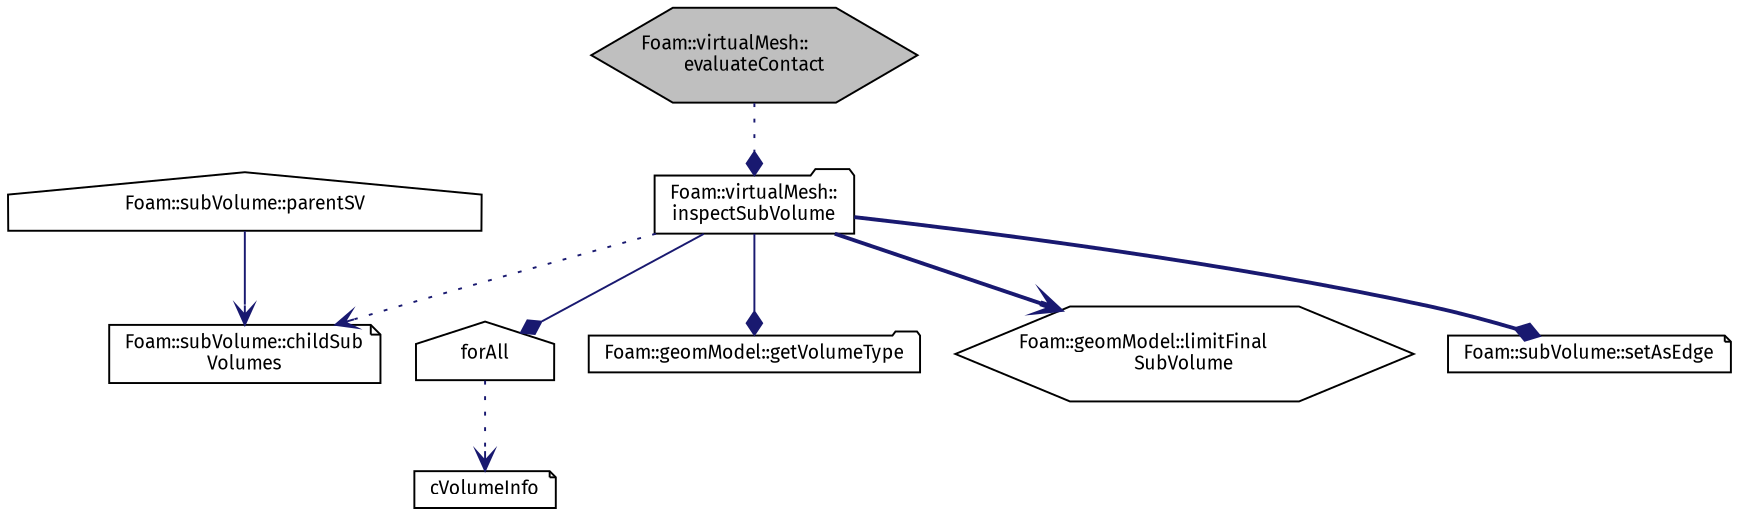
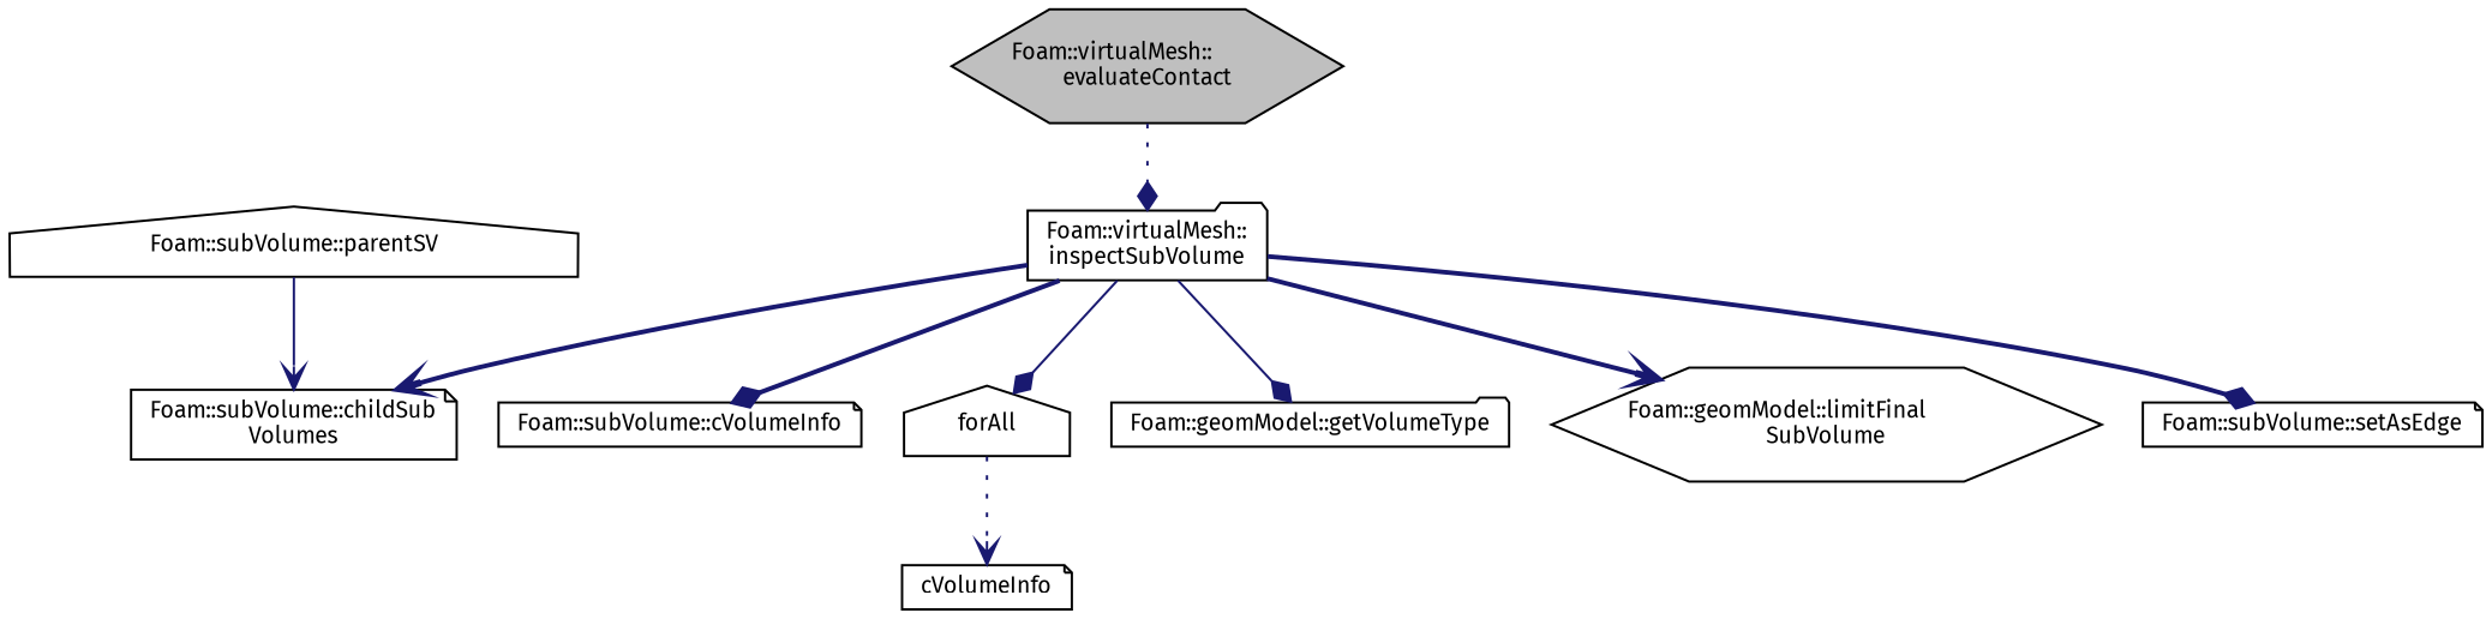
  digraph {
    fontname="Fira Sans"
    rankdir=TB
    node [color=black fillcolor=white fontname="Fira Sans" fontsize=10 shape=note style=filled]
    edge [arrowhead=diamond color=midnightblue fontname="Fira Sans" fontsize=10 labelfontname=Helvetica labelfontsize=10 style=bold]
    n1 [fillcolor=grey75 fontcolor=black height=0.2 label="Foam::virtualMesh::\levaluateContact" shape=hexagon width=0.4]
    n2 [height=0.2 label="Foam::virtualMesh::\linspectSubVolume" shape=folder width=0.4]
    n3 [height=0.2 label="Foam::subVolume::childSub\lVolumes" width=0.4]
+   n4 [height=0.2 label="Foam::subVolume::cVolumeInfo" width=0.4]
    n5 [height=0.2 label=forAll shape=house width=0.4]
    n6 [height=0.2 label="Foam::geomModel::getVolumeType" shape=folder width=0.4]
    n7 [height=0.2 label="Foam::geomModel::limitFinal\lSubVolume" shape=hexagon width=0.4]
    n8 [height=0.2 label="Foam::subVolume::setAsEdge" width=0.4]
    n9 [height=0.2 label=cVolumeInfo width=0.4]
    n10 [height=0.2 label="Foam::subVolume::parentSV" shape=house width=0.4]
    n1 -> n2 [style=dotted]
-   n2 -> n3 [arrowhead=vee style=dotted]
+   n2 -> n3 [arrowhead=vee]
+   n2 -> n4
    n2 -> n5 [style=solid]
    n2 -> n6 [style=solid]
    n2 -> n7 [arrowhead=vee]
    n2 -> n8
    n5 -> n9 [arrowhead=vee style=dotted]
    n10 -> n3 [arrowhead=vee style=solid]
  }
